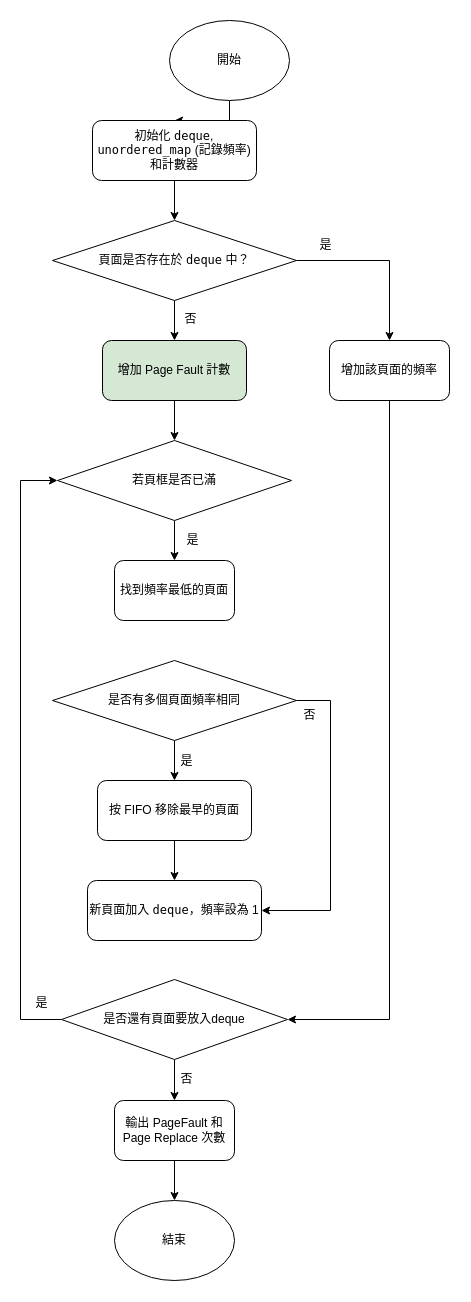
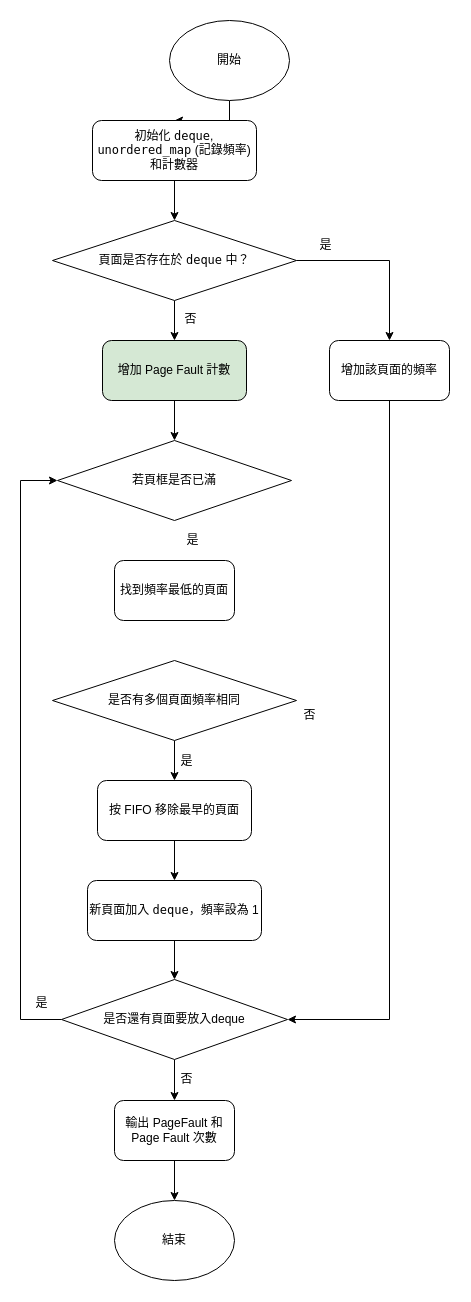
  <mxCell id="0" />
  <mxCell id="1" parent="0" />
  <mxCell id="2" style="edgeStyle=orthogonalEdgeStyle;rounded=0;orthogonalLoop=1;jettySize=auto;html=1;exitX=0.5;exitY=1;exitDx=0;exitDy=0;entryX=0.5;entryY=0;entryDx=0;entryDy=0;" edge="1" parent="1" source="3" target="5"><mxGeometry relative="1" as="geometry" /></mxCell>
  <mxCell id="3" value="開始" style="ellipse;whiteSpace=wrap;html=1;" vertex="1" parent="1"><mxGeometry x="169" y="20" width="120" height="80" as="geometry" /></mxCell>
  <mxCell id="4" style="edgeStyle=orthogonalEdgeStyle;rounded=0;orthogonalLoop=1;jettySize=auto;html=1;exitX=0.5;exitY=1;exitDx=0;exitDy=0;entryX=0.5;entryY=0;entryDx=0;entryDy=0;" edge="1" parent="1" source="5" target="8"><mxGeometry relative="1" as="geometry" /></mxCell>
  <mxCell id="5" value="&lt;p data-pm-slice=&quot;1 1 [&amp;quot;ordered_list&amp;quot;,{&amp;quot;spread&amp;quot;:false,&amp;quot;startingNumber&amp;quot;:1,&amp;quot;start&amp;quot;:856,&amp;quot;end&amp;quot;:1147},&amp;quot;regular_list_item&amp;quot;,{&amp;quot;start&amp;quot;:862,&amp;quot;end&amp;quot;:905}]&quot;&gt;初始化 &lt;code&gt;deque&lt;/code&gt;, &lt;code&gt;unordered_map&lt;/code&gt; (記錄頻率) 和計數器&lt;/p&gt;" style="rounded=1;whiteSpace=wrap;html=1;" vertex="1" parent="1"><mxGeometry x="92" y="120" width="164" height="60" as="geometry" /></mxCell>
  <mxCell id="6" style="edgeStyle=orthogonalEdgeStyle;rounded=0;orthogonalLoop=1;jettySize=auto;html=1;exitX=0.5;exitY=1;exitDx=0;exitDy=0;entryX=0.5;entryY=0;entryDx=0;entryDy=0;" edge="1" parent="1" source="8" target="10"><mxGeometry relative="1" as="geometry" /></mxCell>
  <mxCell id="7" style="edgeStyle=orthogonalEdgeStyle;rounded=0;orthogonalLoop=1;jettySize=auto;html=1;exitX=1;exitY=0.5;exitDx=0;exitDy=0;" edge="1" parent="1" source="8" target="26"><mxGeometry relative="1" as="geometry" /></mxCell>
  <mxCell id="8" value="&lt;p data-pm-slice=&quot;1 1 [&amp;quot;ordered_list&amp;quot;,{&amp;quot;spread&amp;quot;:false,&amp;quot;startingNumber&amp;quot;:1,&amp;quot;start&amp;quot;:856,&amp;quot;end&amp;quot;:1147},&amp;quot;regular_list_item&amp;quot;,{&amp;quot;start&amp;quot;:906,&amp;quot;end&amp;quot;:1106},&amp;quot;list&amp;quot;,{&amp;quot;spread&amp;quot;:false,&amp;quot;start&amp;quot;:928,&amp;quot;end&amp;quot;:1106},&amp;quot;regular_list_item&amp;quot;,{&amp;quot;start&amp;quot;:928,&amp;quot;end&amp;quot;:1106}]&quot;&gt;頁面是否存在於 &lt;code&gt;deque&lt;/code&gt; 中？&lt;/p&gt;" style="rhombus;whiteSpace=wrap;html=1;" vertex="1" parent="1"><mxGeometry x="52" y="220" width="244" height="80" as="geometry" /></mxCell>
  <mxCell id="9" style="edgeStyle=orthogonalEdgeStyle;rounded=0;orthogonalLoop=1;jettySize=auto;html=1;exitX=0.5;exitY=1;exitDx=0;exitDy=0;entryX=0.5;entryY=0;entryDx=0;entryDy=0;" edge="1" parent="1" source="10" target="13"><mxGeometry relative="1" as="geometry" /></mxCell>
  <mxCell id="10" value="&lt;p data-pm-slice=&quot;1 1 [&amp;quot;ordered_list&amp;quot;,{&amp;quot;spread&amp;quot;:false,&amp;quot;startingNumber&amp;quot;:1,&amp;quot;start&amp;quot;:856,&amp;quot;end&amp;quot;:1147},&amp;quot;regular_list_item&amp;quot;,{&amp;quot;start&amp;quot;:906,&amp;quot;end&amp;quot;:1106},&amp;quot;list&amp;quot;,{&amp;quot;spread&amp;quot;:false,&amp;quot;start&amp;quot;:928,&amp;quot;end&amp;quot;:1106},&amp;quot;regular_list_item&amp;quot;,{&amp;quot;start&amp;quot;:928,&amp;quot;end&amp;quot;:1106},&amp;quot;list&amp;quot;,{&amp;quot;spread&amp;quot;:false,&amp;quot;start&amp;quot;:954,&amp;quot;end&amp;quot;:1106},&amp;quot;regular_list_item&amp;quot;,{&amp;quot;start&amp;quot;:972,&amp;quot;end&amp;quot;:1106},&amp;quot;list&amp;quot;,{&amp;quot;spread&amp;quot;:false,&amp;quot;start&amp;quot;:984,&amp;quot;end&amp;quot;:1106},&amp;quot;regular_list_item&amp;quot;,{&amp;quot;start&amp;quot;:984,&amp;quot;end&amp;quot;:1002}]&quot;&gt;增加 Page Fault 計數&lt;/p&gt;" style="rounded=1;whiteSpace=wrap;html=1;fillColor=#d5e8d4;" vertex="1" parent="1"><mxGeometry x="102" y="340" width="144" height="60" as="geometry" /></mxCell>
  <mxCell id="11" value="否" style="text;html=1;align=center;verticalAlign=middle;resizable=0;points=[];autosize=1;strokeColor=none;fillColor=none;" vertex="1" parent="1"><mxGeometry x="170" y="304" width="40" height="30" as="geometry" /></mxCell>
- <mxCell id="12" style="edgeStyle=orthogonalEdgeStyle;rounded=0;orthogonalLoop=1;jettySize=auto;html=1;exitX=0.5;exitY=1;exitDx=0;exitDy=0;entryX=0.5;entryY=0;entryDx=0;entryDy=0;" edge="1" parent="1" source="13" target="14"><mxGeometry relative="1" as="geometry" /></mxCell>
  <mxCell id="13" value="&lt;p data-pm-slice=&quot;1 1 [&amp;quot;ordered_list&amp;quot;,{&amp;quot;spread&amp;quot;:false,&amp;quot;startingNumber&amp;quot;:1,&amp;quot;start&amp;quot;:856,&amp;quot;end&amp;quot;:1146},&amp;quot;regular_list_item&amp;quot;,{&amp;quot;start&amp;quot;:906,&amp;quot;end&amp;quot;:1106},&amp;quot;list&amp;quot;,{&amp;quot;spread&amp;quot;:false,&amp;quot;start&amp;quot;:928,&amp;quot;end&amp;quot;:1106},&amp;quot;regular_list_item&amp;quot;,{&amp;quot;start&amp;quot;:928,&amp;quot;end&amp;quot;:1106},&amp;quot;list&amp;quot;,{&amp;quot;spread&amp;quot;:false,&amp;quot;start&amp;quot;:954,&amp;quot;end&amp;quot;:1106},&amp;quot;regular_list_item&amp;quot;,{&amp;quot;start&amp;quot;:972,&amp;quot;end&amp;quot;:1106},&amp;quot;list&amp;quot;,{&amp;quot;spread&amp;quot;:false,&amp;quot;start&amp;quot;:984,&amp;quot;end&amp;quot;:1106},&amp;quot;regular_list_item&amp;quot;,{&amp;quot;start&amp;quot;:1010,&amp;quot;end&amp;quot;:1076}]&quot;&gt;若頁框是否已滿&lt;/p&gt;" style="rhombus;whiteSpace=wrap;html=1;" vertex="1" parent="1"><mxGeometry x="57" y="440" width="234" height="80" as="geometry" /></mxCell>
  <mxCell id="14" value="&lt;p data-pm-slice=&quot;1 1 [&amp;quot;ordered_list&amp;quot;,{&amp;quot;spread&amp;quot;:false,&amp;quot;startingNumber&amp;quot;:1,&amp;quot;start&amp;quot;:856,&amp;quot;end&amp;quot;:1146},&amp;quot;regular_list_item&amp;quot;,{&amp;quot;start&amp;quot;:906,&amp;quot;end&amp;quot;:1106},&amp;quot;list&amp;quot;,{&amp;quot;spread&amp;quot;:false,&amp;quot;start&amp;quot;:928,&amp;quot;end&amp;quot;:1106},&amp;quot;regular_list_item&amp;quot;,{&amp;quot;start&amp;quot;:928,&amp;quot;end&amp;quot;:1106},&amp;quot;list&amp;quot;,{&amp;quot;spread&amp;quot;:false,&amp;quot;start&amp;quot;:954,&amp;quot;end&amp;quot;:1106},&amp;quot;regular_list_item&amp;quot;,{&amp;quot;start&amp;quot;:972,&amp;quot;end&amp;quot;:1106},&amp;quot;list&amp;quot;,{&amp;quot;spread&amp;quot;:false,&amp;quot;start&amp;quot;:984,&amp;quot;end&amp;quot;:1106},&amp;quot;regular_list_item&amp;quot;,{&amp;quot;start&amp;quot;:1010,&amp;quot;end&amp;quot;:1076},&amp;quot;list&amp;quot;,{&amp;quot;spread&amp;quot;:false,&amp;quot;start&amp;quot;:1028,&amp;quot;end&amp;quot;:1076},&amp;quot;regular_list_item&amp;quot;,{&amp;quot;start&amp;quot;:1028,&amp;quot;end&amp;quot;:1039}]&quot;&gt;找到頻率最低的頁面&lt;/p&gt;" style="rounded=1;whiteSpace=wrap;html=1;" vertex="1" parent="1"><mxGeometry x="114" y="560" width="120" height="60" as="geometry" /></mxCell>
  <mxCell id="15" style="edgeStyle=orthogonalEdgeStyle;rounded=0;orthogonalLoop=1;jettySize=auto;html=1;exitX=0.5;exitY=1;exitDx=0;exitDy=0;entryX=0.5;entryY=0;entryDx=0;entryDy=0;" edge="1" parent="1" source="17" target="20"><mxGeometry relative="1" as="geometry" /></mxCell>
- <mxCell id="16" style="edgeStyle=orthogonalEdgeStyle;rounded=0;orthogonalLoop=1;jettySize=auto;html=1;exitX=1;exitY=0.5;exitDx=0;exitDy=0;entryX=1;entryY=0.5;entryDx=0;entryDy=0;" edge="1" parent="1" source="17" target="23"><mxGeometry relative="1" as="geometry"><Array as="points"><mxPoint x="330" y="700" /><mxPoint x="330" y="910" /></Array></mxGeometry></mxCell>
  <mxCell id="17" value="&lt;p data-pm-slice=&quot;1 1 [&amp;quot;ordered_list&amp;quot;,{&amp;quot;spread&amp;quot;:false,&amp;quot;startingNumber&amp;quot;:1,&amp;quot;start&amp;quot;:856,&amp;quot;end&amp;quot;:1146},&amp;quot;regular_list_item&amp;quot;,{&amp;quot;start&amp;quot;:906,&amp;quot;end&amp;quot;:1106},&amp;quot;list&amp;quot;,{&amp;quot;spread&amp;quot;:false,&amp;quot;start&amp;quot;:928,&amp;quot;end&amp;quot;:1106},&amp;quot;regular_list_item&amp;quot;,{&amp;quot;start&amp;quot;:928,&amp;quot;end&amp;quot;:1106},&amp;quot;list&amp;quot;,{&amp;quot;spread&amp;quot;:false,&amp;quot;start&amp;quot;:954,&amp;quot;end&amp;quot;:1106},&amp;quot;regular_list_item&amp;quot;,{&amp;quot;start&amp;quot;:972,&amp;quot;end&amp;quot;:1106},&amp;quot;list&amp;quot;,{&amp;quot;spread&amp;quot;:false,&amp;quot;start&amp;quot;:984,&amp;quot;end&amp;quot;:1106},&amp;quot;regular_list_item&amp;quot;,{&amp;quot;start&amp;quot;:1010,&amp;quot;end&amp;quot;:1076},&amp;quot;list&amp;quot;,{&amp;quot;spread&amp;quot;:false,&amp;quot;start&amp;quot;:1028,&amp;quot;end&amp;quot;:1076},&amp;quot;regular_list_item&amp;quot;,{&amp;quot;start&amp;quot;:1049,&amp;quot;end&amp;quot;:1076}]&quot;&gt;是否有多個頁面頻率相同&lt;/p&gt;" style="rhombus;whiteSpace=wrap;html=1;" vertex="1" parent="1"><mxGeometry x="52" y="660" width="244" height="80" as="geometry" /></mxCell>
  <mxCell id="18" value="是" style="text;html=1;align=center;verticalAlign=middle;resizable=0;points=[];autosize=1;strokeColor=none;fillColor=none;" vertex="1" parent="1"><mxGeometry x="172" y="525" width="40" height="30" as="geometry" /></mxCell>
  <mxCell id="19" style="edgeStyle=orthogonalEdgeStyle;rounded=0;orthogonalLoop=1;jettySize=auto;html=1;exitX=0.5;exitY=1;exitDx=0;exitDy=0;entryX=0.5;entryY=0;entryDx=0;entryDy=0;" edge="1" parent="1" source="20" target="23"><mxGeometry relative="1" as="geometry" /></mxCell>
  <mxCell id="20" value="&lt;p data-pm-slice=&quot;1 1 [&amp;quot;ordered_list&amp;quot;,{&amp;quot;spread&amp;quot;:false,&amp;quot;startingNumber&amp;quot;:1,&amp;quot;start&amp;quot;:856,&amp;quot;end&amp;quot;:1146},&amp;quot;regular_list_item&amp;quot;,{&amp;quot;start&amp;quot;:906,&amp;quot;end&amp;quot;:1106},&amp;quot;list&amp;quot;,{&amp;quot;spread&amp;quot;:false,&amp;quot;start&amp;quot;:928,&amp;quot;end&amp;quot;:1106},&amp;quot;regular_list_item&amp;quot;,{&amp;quot;start&amp;quot;:928,&amp;quot;end&amp;quot;:1106},&amp;quot;list&amp;quot;,{&amp;quot;spread&amp;quot;:false,&amp;quot;start&amp;quot;:954,&amp;quot;end&amp;quot;:1106},&amp;quot;regular_list_item&amp;quot;,{&amp;quot;start&amp;quot;:972,&amp;quot;end&amp;quot;:1106},&amp;quot;list&amp;quot;,{&amp;quot;spread&amp;quot;:false,&amp;quot;start&amp;quot;:984,&amp;quot;end&amp;quot;:1106},&amp;quot;regular_list_item&amp;quot;,{&amp;quot;start&amp;quot;:1010,&amp;quot;end&amp;quot;:1076},&amp;quot;list&amp;quot;,{&amp;quot;spread&amp;quot;:false,&amp;quot;start&amp;quot;:1028,&amp;quot;end&amp;quot;:1076},&amp;quot;regular_list_item&amp;quot;,{&amp;quot;start&amp;quot;:1049,&amp;quot;end&amp;quot;:1076}]&quot;&gt;按 FIFO 移除最早的頁面&lt;/p&gt;" style="rounded=1;whiteSpace=wrap;html=1;" vertex="1" parent="1"><mxGeometry x="97" y="780" width="154" height="60" as="geometry" /></mxCell>
  <mxCell id="21" value="是" style="text;html=1;align=center;verticalAlign=middle;resizable=0;points=[];autosize=1;strokeColor=none;fillColor=none;" vertex="1" parent="1"><mxGeometry x="166" y="746" width="40" height="30" as="geometry" /></mxCell>
+ <mxCell id="22" style="edgeStyle=orthogonalEdgeStyle;rounded=0;orthogonalLoop=1;jettySize=auto;html=1;entryX=0.5;entryY=0;entryDx=0;entryDy=0;" edge="1" parent="1" source="23" target="30"><mxGeometry relative="1" as="geometry" /></mxCell>
  <mxCell id="23" value="&lt;p data-pm-slice=&quot;1 1 [&amp;quot;ordered_list&amp;quot;,{&amp;quot;spread&amp;quot;:false,&amp;quot;startingNumber&amp;quot;:1,&amp;quot;start&amp;quot;:856,&amp;quot;end&amp;quot;:1146},&amp;quot;regular_list_item&amp;quot;,{&amp;quot;start&amp;quot;:906,&amp;quot;end&amp;quot;:1106},&amp;quot;list&amp;quot;,{&amp;quot;spread&amp;quot;:false,&amp;quot;start&amp;quot;:928,&amp;quot;end&amp;quot;:1106},&amp;quot;regular_list_item&amp;quot;,{&amp;quot;start&amp;quot;:928,&amp;quot;end&amp;quot;:1106},&amp;quot;list&amp;quot;,{&amp;quot;spread&amp;quot;:false,&amp;quot;start&amp;quot;:954,&amp;quot;end&amp;quot;:1106},&amp;quot;regular_list_item&amp;quot;,{&amp;quot;start&amp;quot;:972,&amp;quot;end&amp;quot;:1106},&amp;quot;list&amp;quot;,{&amp;quot;spread&amp;quot;:false,&amp;quot;start&amp;quot;:984,&amp;quot;end&amp;quot;:1106},&amp;quot;regular_list_item&amp;quot;,{&amp;quot;start&amp;quot;:1084,&amp;quot;end&amp;quot;:1106}]&quot;&gt;新頁面加入 &lt;code&gt;deque&lt;/code&gt;，頻率設為 1&lt;/p&gt;" style="rounded=1;whiteSpace=wrap;html=1;" vertex="1" parent="1"><mxGeometry x="87" y="880" width="174" height="60" as="geometry" /></mxCell>
  <mxCell id="24" value="否" style="text;html=1;align=center;verticalAlign=middle;resizable=0;points=[];autosize=1;strokeColor=none;fillColor=none;" vertex="1" parent="1"><mxGeometry x="289" y="700" width="40" height="30" as="geometry" /></mxCell>
  <mxCell id="25" style="edgeStyle=orthogonalEdgeStyle;rounded=0;orthogonalLoop=1;jettySize=auto;html=1;entryX=1;entryY=0.5;entryDx=0;entryDy=0;" edge="1" parent="1" source="26" target="30"><mxGeometry relative="1" as="geometry"><Array as="points"><mxPoint x="389" y="1019" /></Array></mxGeometry></mxCell>
  <mxCell id="26" value="&lt;p data-pm-slice=&quot;1 1 [&amp;quot;ordered_list&amp;quot;,{&amp;quot;spread&amp;quot;:false,&amp;quot;startingNumber&amp;quot;:1,&amp;quot;start&amp;quot;:856,&amp;quot;end&amp;quot;:1146},&amp;quot;regular_list_item&amp;quot;,{&amp;quot;start&amp;quot;:906,&amp;quot;end&amp;quot;:1106},&amp;quot;list&amp;quot;,{&amp;quot;spread&amp;quot;:false,&amp;quot;start&amp;quot;:928,&amp;quot;end&amp;quot;:1106},&amp;quot;regular_list_item&amp;quot;,{&amp;quot;start&amp;quot;:928,&amp;quot;end&amp;quot;:1106},&amp;quot;list&amp;quot;,{&amp;quot;spread&amp;quot;:false,&amp;quot;start&amp;quot;:954,&amp;quot;end&amp;quot;:1106},&amp;quot;regular_list_item&amp;quot;,{&amp;quot;start&amp;quot;:954,&amp;quot;end&amp;quot;:966}]&quot;&gt;增加該頁面的頻率&lt;/p&gt;" style="rounded=1;whiteSpace=wrap;html=1;" vertex="1" parent="1"><mxGeometry x="329" y="340" width="120" height="60" as="geometry" /></mxCell>
  <mxCell id="27" value="是" style="text;html=1;align=center;verticalAlign=middle;resizable=0;points=[];autosize=1;strokeColor=none;fillColor=none;" vertex="1" parent="1"><mxGeometry x="305" y="230" width="40" height="30" as="geometry" /></mxCell>
  <mxCell id="28" style="edgeStyle=orthogonalEdgeStyle;rounded=0;orthogonalLoop=1;jettySize=auto;html=1;entryX=0;entryY=0.5;entryDx=0;entryDy=0;" edge="1" parent="1" source="30" target="13"><mxGeometry relative="1" as="geometry"><Array as="points"><mxPoint x="20" y="1019" /><mxPoint x="20" y="480" /></Array></mxGeometry></mxCell>
  <mxCell id="29" style="edgeStyle=orthogonalEdgeStyle;rounded=0;orthogonalLoop=1;jettySize=auto;html=1;exitX=0.5;exitY=1;exitDx=0;exitDy=0;entryX=0.5;entryY=0;entryDx=0;entryDy=0;" edge="1" parent="1" source="30" target="33"><mxGeometry relative="1" as="geometry" /></mxCell>
  <mxCell id="30" value="是否還有頁面要放入deque" style="rhombus;whiteSpace=wrap;html=1;" vertex="1" parent="1"><mxGeometry x="61" y="979" width="226" height="80" as="geometry" /></mxCell>
  <mxCell id="31" value="是" style="text;html=1;align=center;verticalAlign=middle;resizable=0;points=[];autosize=1;strokeColor=none;fillColor=none;" vertex="1" parent="1"><mxGeometry x="21" y="988" width="40" height="30" as="geometry" /></mxCell>
  <mxCell id="32" style="edgeStyle=orthogonalEdgeStyle;rounded=0;orthogonalLoop=1;jettySize=auto;html=1;entryX=0.5;entryY=0;entryDx=0;entryDy=0;" edge="1" parent="1" source="33" target="35"><mxGeometry relative="1" as="geometry" /></mxCell>
- <mxCell id="33" value="&lt;p data-pm-slice=&quot;1 1 [&amp;quot;ordered_list&amp;quot;,{&amp;quot;spread&amp;quot;:false,&amp;quot;startingNumber&amp;quot;:1,&amp;quot;start&amp;quot;:856,&amp;quot;end&amp;quot;:1146},&amp;quot;regular_list_item&amp;quot;,{&amp;quot;start&amp;quot;:1107,&amp;quot;end&amp;quot;:1140}]&quot;&gt;輸出 PageFault 和 Page Replace 次數&lt;/p&gt;" style="rounded=1;whiteSpace=wrap;html=1;" vertex="1" parent="1"><mxGeometry x="114" y="1100" width="120" height="60" as="geometry" /></mxCell>
+ <mxCell id="33" value="&lt;p data-pm-slice=&quot;1 1 [&amp;quot;ordered_list&amp;quot;,{&amp;quot;spread&amp;quot;:false,&amp;quot;startingNumber&amp;quot;:1,&amp;quot;start&amp;quot;:856,&amp;quot;end&amp;quot;:1146},&amp;quot;regular_list_item&amp;quot;,{&amp;quot;start&amp;quot;:1107,&amp;quot;end&amp;quot;:1140}]&quot;&gt;輸出 PageFault 和 Page Fault 次數&lt;/p&gt;" style="rounded=1;whiteSpace=wrap;html=1;" vertex="1" parent="1"><mxGeometry x="114" y="1100" width="120" height="60" as="geometry" /></mxCell>
  <mxCell id="34" value="否" style="text;html=1;align=center;verticalAlign=middle;resizable=0;points=[];autosize=1;strokeColor=none;fillColor=none;" vertex="1" parent="1"><mxGeometry x="166" y="1064" width="40" height="30" as="geometry" /></mxCell>
  <mxCell id="35" value="結束" style="ellipse;whiteSpace=wrap;html=1;" vertex="1" parent="1"><mxGeometry x="114" y="1200" width="120" height="80" as="geometry" /></mxCell>
